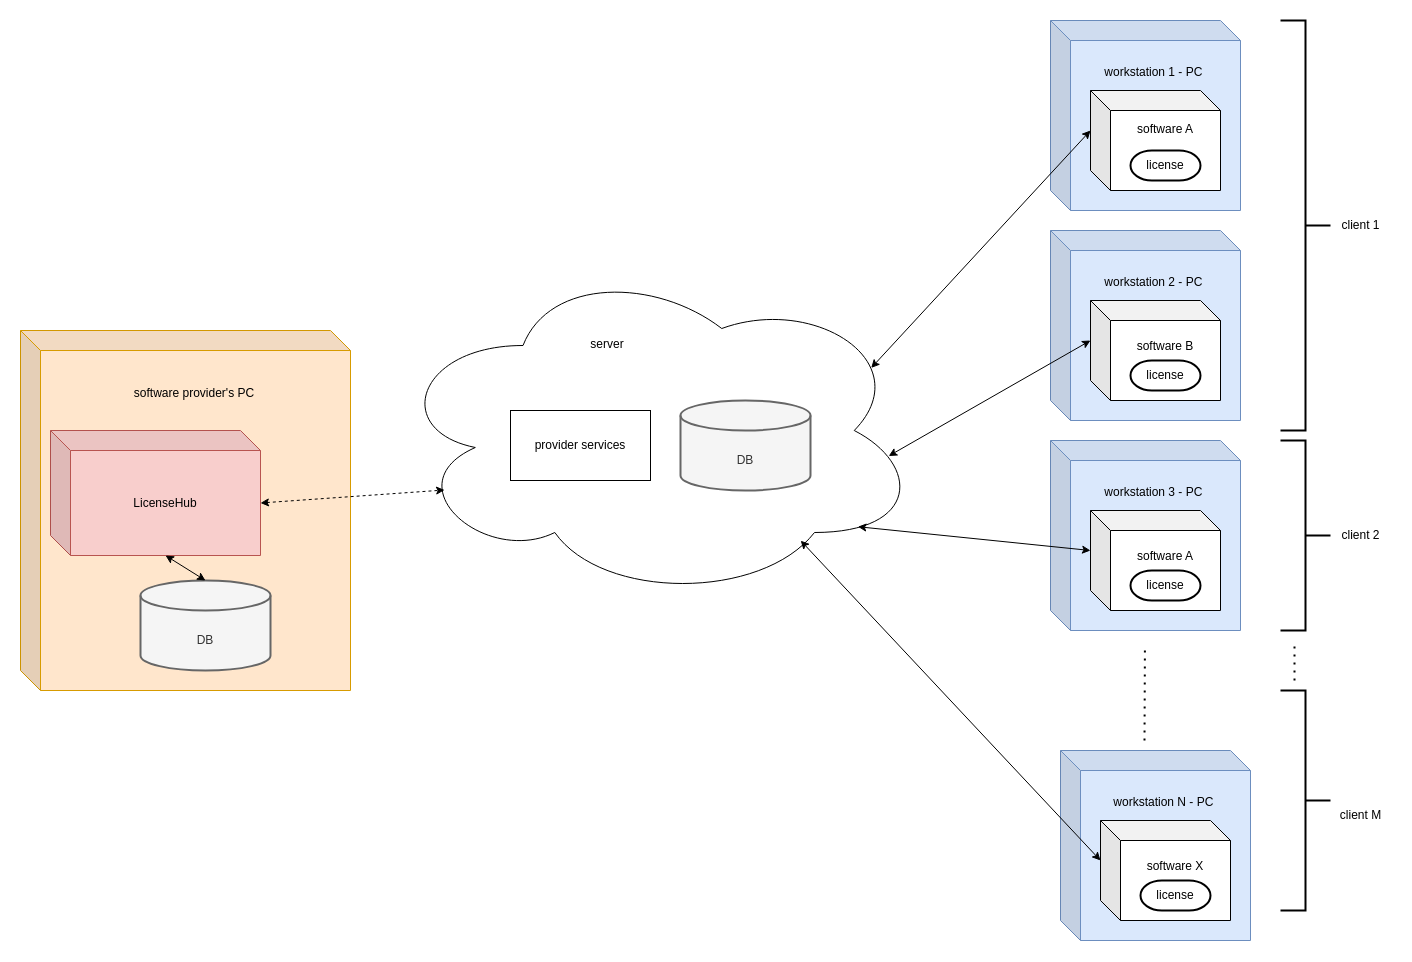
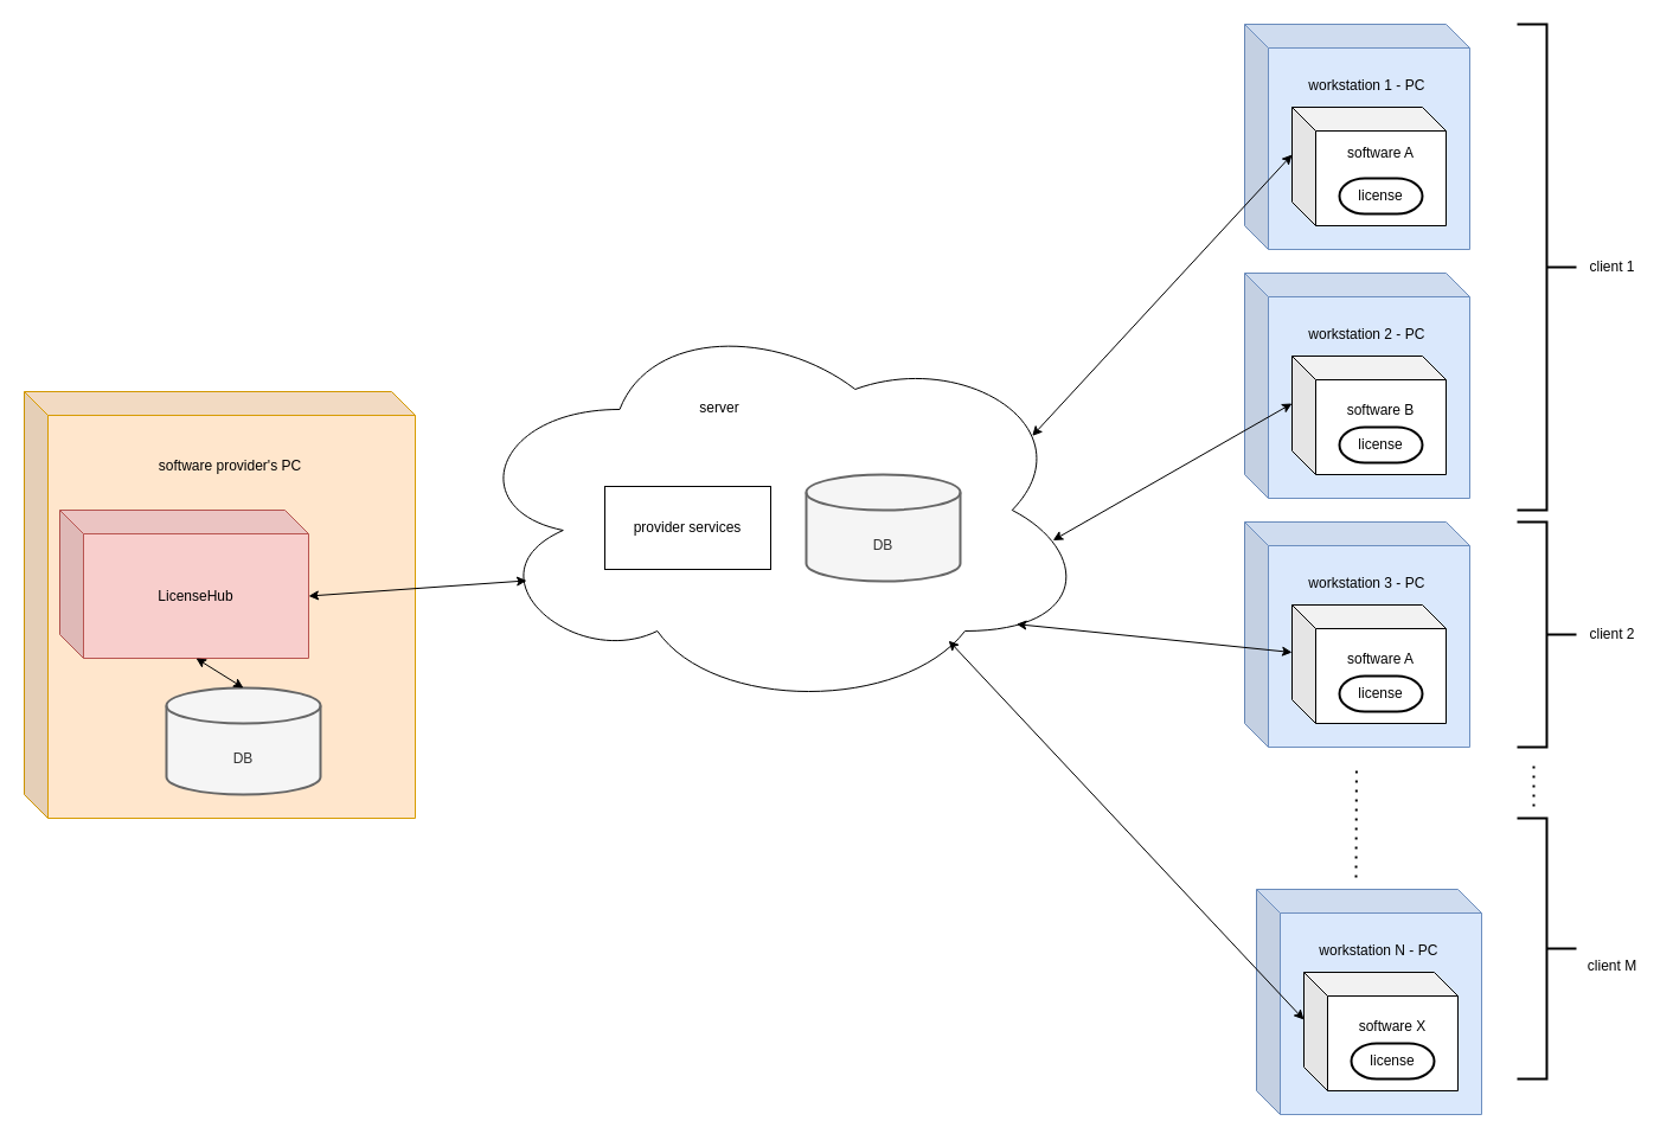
  <mxCell id="0" />
  <mxCell id="1" parent="0" />
  <mxCell id="2" value="&lt;p style=&quot;line-height: 100%;&quot;&gt;workstation 3 - PC&amp;nbsp;&lt;br&gt;&lt;br&gt;&lt;br&gt;&lt;br&gt;&lt;br&gt;&lt;br&gt;&lt;br&gt;&lt;br&gt;&lt;br&gt;&lt;br&gt;&lt;/p&gt;" style="shape=cube;whiteSpace=wrap;html=1;boundedLbl=1;backgroundOutline=1;darkOpacity=0.05;darkOpacity2=0.1;fillColor=#dae8fc;strokeColor=#6c8ebf;align=center;" vertex="1" parent="1"><mxGeometry x="1050" y="440" width="190" height="190" as="geometry" /></mxCell>
  <mxCell id="3" value="&lt;p style=&quot;line-height: 100%;&quot;&gt;workstation 2 - PC&amp;nbsp;&lt;br&gt;&lt;br&gt;&lt;br&gt;&lt;br&gt;&lt;br&gt;&lt;br&gt;&lt;br&gt;&lt;br&gt;&lt;br&gt;&lt;br&gt;&lt;/p&gt;" style="shape=cube;whiteSpace=wrap;html=1;boundedLbl=1;backgroundOutline=1;darkOpacity=0.05;darkOpacity2=0.1;fillColor=#dae8fc;strokeColor=#6c8ebf;align=center;" vertex="1" parent="1"><mxGeometry x="1050" y="230" width="190" height="190" as="geometry" /></mxCell>
  <mxCell id="4" value="&lt;p style=&quot;line-height: 100%;&quot;&gt;software provider's PC&lt;/p&gt;&lt;p style=&quot;line-height: 100%;&quot;&gt;&lt;br&gt;&lt;/p&gt;" style="shape=cube;whiteSpace=wrap;html=1;boundedLbl=1;backgroundOutline=1;darkOpacity=0.05;darkOpacity2=0.1;fillColor=#ffe6cc;strokeColor=#d79b00;align=center;movableLabel=1;" vertex="1" parent="1"><mxGeometry x="20" y="330" width="330" height="360" as="geometry"><mxPoint x="-1" y="-116" as="offset" /></mxGeometry></mxCell>
  <mxCell id="5" value="&lt;p style=&quot;line-height: 100%;&quot;&gt;workstation 1 - PC&amp;nbsp;&lt;br&gt;&lt;br&gt;&lt;br&gt;&lt;br&gt;&lt;br&gt;&lt;br&gt;&lt;br&gt;&lt;br&gt;&lt;br&gt;&lt;br&gt;&lt;/p&gt;" style="shape=cube;whiteSpace=wrap;html=1;boundedLbl=1;backgroundOutline=1;darkOpacity=0.05;darkOpacity2=0.1;fillColor=#dae8fc;strokeColor=#6c8ebf;align=center;" vertex="1" parent="1"><mxGeometry x="1050" y="20" width="190" height="190" as="geometry" /></mxCell>
  <mxCell id="6" value="server" style="ellipse;shape=cloud;whiteSpace=wrap;html=1;movableLabel=1;" vertex="1" parent="1"><mxGeometry x="390" y="260" width="530" height="340" as="geometry"><mxPoint x="-48" y="-86" as="offset" /></mxGeometry></mxCell>
  <mxCell id="7" value="&lt;br&gt;&lt;br&gt;DB" style="strokeWidth=2;html=1;shape=mxgraph.flowchart.database;whiteSpace=wrap;fillColor=#f5f5f5;fontColor=#333333;strokeColor=#666666;" vertex="1" parent="1"><mxGeometry x="680" y="400" width="130" height="90" as="geometry" /></mxCell>
  <mxCell id="8" value="LicenseHub" style="shape=cube;whiteSpace=wrap;html=1;boundedLbl=1;backgroundOutline=1;darkOpacity=0.05;darkOpacity2=0.1;fillColor=#f8cecc;strokeColor=#b85450;" vertex="1" parent="1"><mxGeometry x="50" y="430" width="210" height="125" as="geometry" /></mxCell>
  <mxCell id="9" value="software A&lt;br&gt;&lt;br&gt;&lt;br&gt;&lt;br&gt;" style="shape=cube;whiteSpace=wrap;html=1;boundedLbl=1;backgroundOutline=1;darkOpacity=0.05;darkOpacity2=0.1;" vertex="1" parent="1"><mxGeometry x="1090" y="90" width="130" height="100" as="geometry" /></mxCell>
- <mxCell id="10" value="" style="endArrow=classic;startArrow=classic;html=1;rounded=0;exitX=0;exitY=0;exitDx=210;exitDy=72.5;exitPerimeter=0;entryX=0.102;entryY=0.675;entryDx=0;entryDy=0;entryPerimeter=0;dashed=1;" edge="1" parent="1" source="8" target="6"><mxGeometry width="50" height="50" relative="1" as="geometry"><mxPoint x="710" y="410" as="sourcePoint" /><mxPoint x="760" y="360" as="targetPoint" /></mxGeometry></mxCell>
+ <mxCell id="10" value="" style="endArrow=classic;startArrow=classic;html=1;rounded=0;exitX=0;exitY=0;exitDx=210;exitDy=72.5;exitPerimeter=0;entryX=0.102;entryY=0.675;entryDx=0;entryDy=0;entryPerimeter=0;" edge="1" parent="1" source="8" target="6"><mxGeometry width="50" height="50" relative="1" as="geometry"><mxPoint x="710" y="410" as="sourcePoint" /><mxPoint x="760" y="360" as="targetPoint" /></mxGeometry></mxCell>
  <mxCell id="11" value="" style="endArrow=none;dashed=1;html=1;dashPattern=1 3;strokeWidth=2;rounded=0;" edge="1" parent="1"><mxGeometry width="50" height="50" relative="1" as="geometry"><mxPoint x="1144" y="740" as="sourcePoint" /><mxPoint x="1144.41" y="650" as="targetPoint" /></mxGeometry></mxCell>
  <mxCell id="12" value="" style="endArrow=classic;startArrow=classic;html=1;rounded=0;entryX=0;entryY=0;entryDx=0;entryDy=40;entryPerimeter=0;exitX=0.907;exitY=0.316;exitDx=0;exitDy=0;exitPerimeter=0;" edge="1" parent="1" source="6" target="9"><mxGeometry width="50" height="50" relative="1" as="geometry"><mxPoint x="710" y="430" as="sourcePoint" /><mxPoint x="760" y="380" as="targetPoint" /></mxGeometry></mxCell>
  <mxCell id="13" value="" style="endArrow=classic;startArrow=classic;html=1;rounded=0;entryX=0;entryY=0;entryDx=0;entryDy=40;entryPerimeter=0;exitX=0.94;exitY=0.575;exitDx=0;exitDy=0;exitPerimeter=0;" edge="1" parent="1" source="6" target="16"><mxGeometry width="50" height="50" relative="1" as="geometry"><mxPoint x="710" y="430" as="sourcePoint" /><mxPoint x="1070" y="390" as="targetPoint" /></mxGeometry></mxCell>
  <mxCell id="14" value="" style="endArrow=classic;startArrow=classic;html=1;rounded=0;entryX=0;entryY=0;entryDx=0;entryDy=40;entryPerimeter=0;exitX=0.882;exitY=0.783;exitDx=0;exitDy=0;exitPerimeter=0;" edge="1" parent="1" source="6" target="19"><mxGeometry width="50" height="50" relative="1" as="geometry"><mxPoint x="710" y="430" as="sourcePoint" /><mxPoint x="1080" y="620" as="targetPoint" /></mxGeometry></mxCell>
  <mxCell id="15" value="license" style="strokeWidth=2;html=1;shape=mxgraph.flowchart.terminator;whiteSpace=wrap;" vertex="1" parent="1"><mxGeometry x="1130" y="150" width="70" height="30" as="geometry" /></mxCell>
  <mxCell id="16" value="software B&lt;br&gt;&lt;br&gt;&lt;br&gt;" style="shape=cube;whiteSpace=wrap;html=1;boundedLbl=1;backgroundOutline=1;darkOpacity=0.05;darkOpacity2=0.1;" vertex="1" parent="1"><mxGeometry x="1090" y="300" width="130" height="100" as="geometry" /></mxCell>
  <mxCell id="17" value="license" style="strokeWidth=2;html=1;shape=mxgraph.flowchart.terminator;whiteSpace=wrap;" vertex="1" parent="1"><mxGeometry x="1130" y="360" width="70" height="30" as="geometry" /></mxCell>
  <mxCell id="18" value="" style="strokeWidth=2;html=1;shape=mxgraph.flowchart.annotation_2;align=left;labelPosition=right;pointerEvents=1;rotation=-180;" vertex="1" parent="1"><mxGeometry x="1280" y="20" width="50" height="410" as="geometry" /></mxCell>
  <mxCell id="19" value="software A&lt;br&gt;&lt;br&gt;&lt;br&gt;" style="shape=cube;whiteSpace=wrap;html=1;boundedLbl=1;backgroundOutline=1;darkOpacity=0.05;darkOpacity2=0.1;" vertex="1" parent="1"><mxGeometry x="1090" y="510" width="130" height="100" as="geometry" /></mxCell>
  <mxCell id="20" value="license" style="strokeWidth=2;html=1;shape=mxgraph.flowchart.terminator;whiteSpace=wrap;" vertex="1" parent="1"><mxGeometry x="1130" y="570" width="70" height="30" as="geometry" /></mxCell>
  <mxCell id="21" value="&lt;p style=&quot;line-height: 100%;&quot;&gt;workstation N - PC&amp;nbsp;&lt;br&gt;&lt;br&gt;&lt;br&gt;&lt;br&gt;&lt;br&gt;&lt;br&gt;&lt;br&gt;&lt;br&gt;&lt;br&gt;&lt;br&gt;&lt;/p&gt;" style="shape=cube;whiteSpace=wrap;html=1;boundedLbl=1;backgroundOutline=1;darkOpacity=0.05;darkOpacity2=0.1;fillColor=#dae8fc;strokeColor=#6c8ebf;align=center;" vertex="1" parent="1"><mxGeometry x="1060" y="750" width="190" height="190" as="geometry" /></mxCell>
  <mxCell id="22" value="software X&lt;br&gt;&lt;br&gt;&lt;br&gt;" style="shape=cube;whiteSpace=wrap;html=1;boundedLbl=1;backgroundOutline=1;darkOpacity=0.05;darkOpacity2=0.1;" vertex="1" parent="1"><mxGeometry x="1100" y="820" width="130" height="100" as="geometry" /></mxCell>
  <mxCell id="23" value="license" style="strokeWidth=2;html=1;shape=mxgraph.flowchart.terminator;whiteSpace=wrap;" vertex="1" parent="1"><mxGeometry x="1140" y="880" width="70" height="30" as="geometry" /></mxCell>
  <mxCell id="24" value="" style="endArrow=classic;startArrow=classic;html=1;rounded=0;entryX=0.774;entryY=0.824;entryDx=0;entryDy=0;entryPerimeter=0;exitX=0;exitY=0;exitDx=0;exitDy=40;exitPerimeter=0;" edge="1" parent="1" source="22" target="6"><mxGeometry width="50" height="50" relative="1" as="geometry"><mxPoint x="813.47" y="569.997" as="sourcePoint" /><mxPoint x="1050" y="673.78" as="targetPoint" /></mxGeometry></mxCell>
  <mxCell id="25" value="client 1" style="text;html=1;align=center;verticalAlign=middle;resizable=0;points=[];autosize=1;strokeColor=none;fillColor=none;" vertex="1" parent="1"><mxGeometry x="1330" y="210" width="60" height="30" as="geometry" /></mxCell>
  <mxCell id="26" value="" style="strokeWidth=2;html=1;shape=mxgraph.flowchart.annotation_2;align=left;labelPosition=right;pointerEvents=1;rotation=-180;" vertex="1" parent="1"><mxGeometry x="1280" y="440" width="50" height="190" as="geometry" /></mxCell>
  <mxCell id="27" value="client 2" style="text;html=1;align=center;verticalAlign=middle;resizable=0;points=[];autosize=1;strokeColor=none;fillColor=none;" vertex="1" parent="1"><mxGeometry x="1330" y="520" width="60" height="30" as="geometry" /></mxCell>
  <mxCell id="28" value="" style="strokeWidth=2;html=1;shape=mxgraph.flowchart.annotation_2;align=left;labelPosition=right;pointerEvents=1;rotation=-180;" vertex="1" parent="1"><mxGeometry x="1280" y="690" width="50" height="220" as="geometry" /></mxCell>
  <mxCell id="29" value="client M" style="text;html=1;align=center;verticalAlign=middle;resizable=0;points=[];autosize=1;strokeColor=none;fillColor=none;" vertex="1" parent="1"><mxGeometry x="1330" y="800" width="60" height="30" as="geometry" /></mxCell>
  <mxCell id="30" value="" style="endArrow=none;dashed=1;html=1;dashPattern=1 3;strokeWidth=2;rounded=0;" edge="1" parent="1"><mxGeometry width="50" height="50" relative="1" as="geometry"><mxPoint x="1294" y="680" as="sourcePoint" /><mxPoint x="1294" y="640" as="targetPoint" /></mxGeometry></mxCell>
  <mxCell id="31" value="&lt;br&gt;&lt;br&gt;DB" style="strokeWidth=2;html=1;shape=mxgraph.flowchart.database;whiteSpace=wrap;fillColor=#f5f5f5;fontColor=#333333;strokeColor=#666666;" vertex="1" parent="1"><mxGeometry x="140" y="580" width="130" height="90" as="geometry" /></mxCell>
  <mxCell id="32" value="" style="endArrow=classic;startArrow=classic;html=1;rounded=0;exitX=0.5;exitY=0;exitDx=0;exitDy=0;exitPerimeter=0;entryX=0;entryY=0;entryDx=115;entryDy=125;entryPerimeter=0;" edge="1" parent="1" source="31" target="8"><mxGeometry width="50" height="50" relative="1" as="geometry"><mxPoint x="370" y="480" as="sourcePoint" /><mxPoint x="420" y="430" as="targetPoint" /></mxGeometry></mxCell>
  <mxCell id="33" value="provider services" style="rounded=0;whiteSpace=wrap;html=1;" vertex="1" parent="1"><mxGeometry x="510" y="410" width="140" height="70" as="geometry" /></mxCell>
